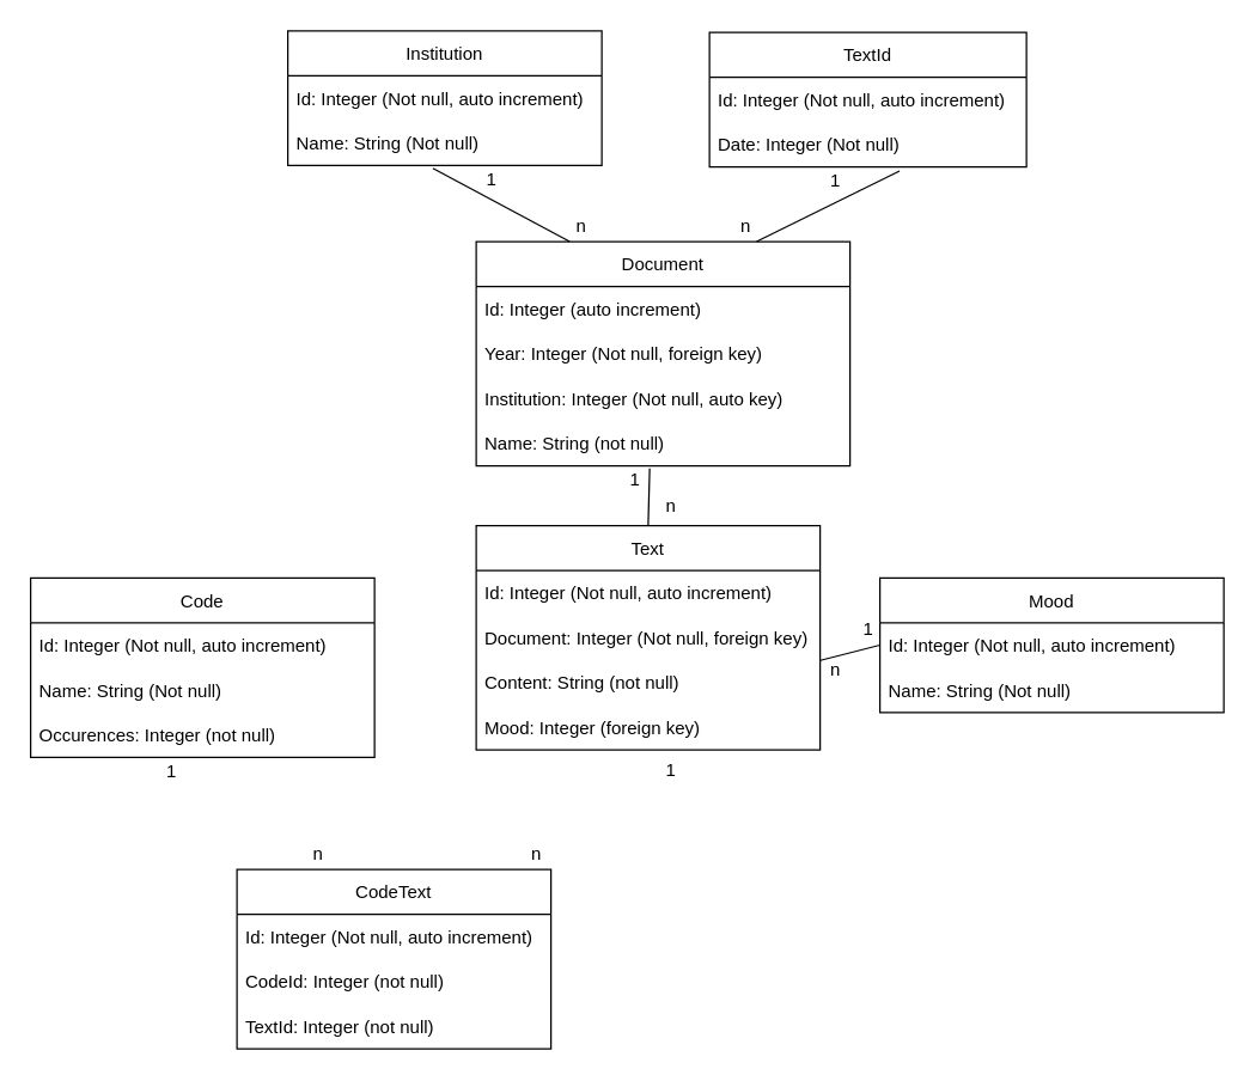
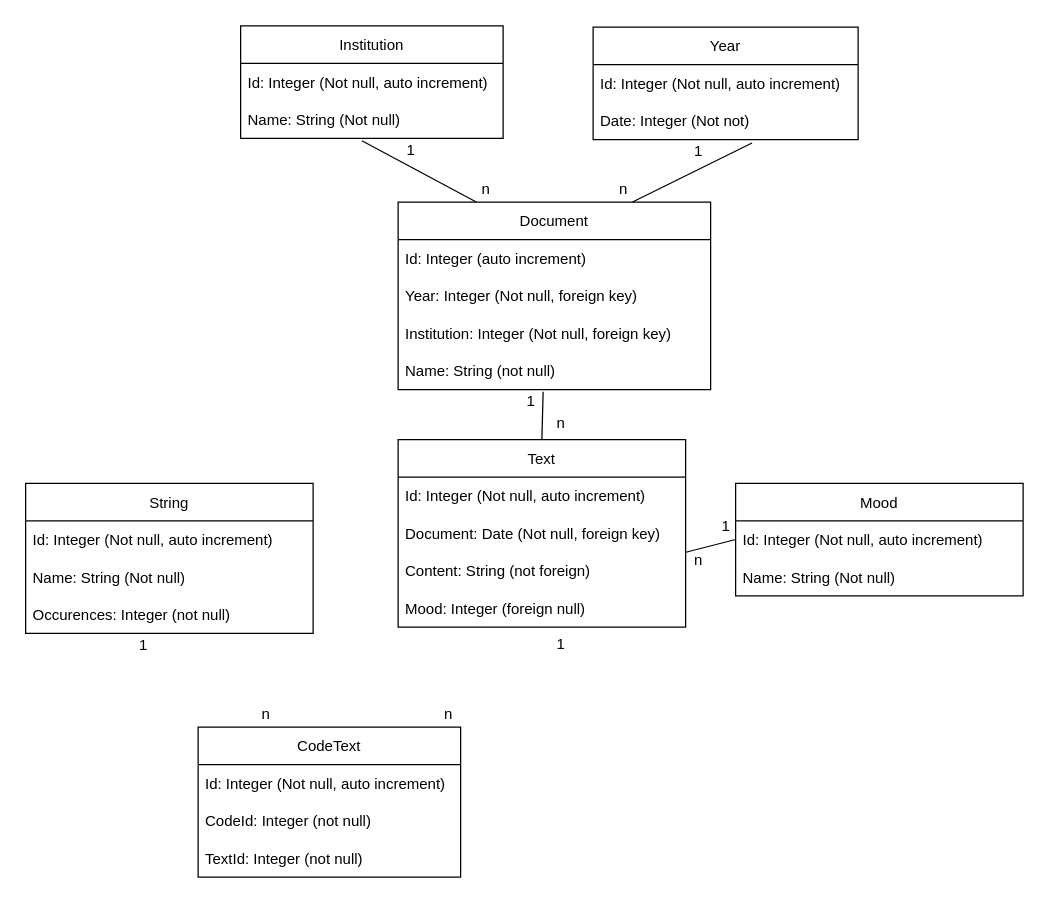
  <mxCell id="0" />
  <mxCell id="1" parent="0" />
- <mxCell id="2" value="Code" style="swimlane;fontStyle=0;childLayout=stackLayout;horizontal=1;startSize=30;horizontalStack=0;resizeParent=1;resizeParentMax=0;resizeLast=0;collapsible=1;marginBottom=0;" parent="1" vertex="1"><mxGeometry x="20" y="386" width="230" height="120" as="geometry" /></mxCell>
+ <mxCell id="2" value="String" style="swimlane;fontStyle=0;childLayout=stackLayout;horizontal=1;startSize=30;horizontalStack=0;resizeParent=1;resizeParentMax=0;resizeLast=0;collapsible=1;marginBottom=0;" parent="1" vertex="1"><mxGeometry x="20" y="386" width="230" height="120" as="geometry" /></mxCell>
  <mxCell id="3" value="Id: Integer (Not null, auto increment)" style="text;strokeColor=none;fillColor=none;align=left;verticalAlign=middle;spacingLeft=4;spacingRight=4;overflow=hidden;points=[[0,0.5],[1,0.5]];portConstraint=eastwest;rotatable=0;" parent="2" vertex="1"><mxGeometry y="30" width="230" height="30" as="geometry" /></mxCell>
  <mxCell id="4" value="Name: String (Not null) " style="text;strokeColor=none;fillColor=none;align=left;verticalAlign=middle;spacingLeft=4;spacingRight=4;overflow=hidden;points=[[0,0.5],[1,0.5]];portConstraint=eastwest;rotatable=0;" parent="2" vertex="1"><mxGeometry y="60" width="230" height="30" as="geometry" /></mxCell>
  <mxCell id="5" value="Occurences: Integer (not null)" style="text;strokeColor=none;fillColor=none;align=left;verticalAlign=middle;spacingLeft=4;spacingRight=4;overflow=hidden;points=[[0,0.5],[1,0.5]];portConstraint=eastwest;rotatable=0;" parent="2" vertex="1"><mxGeometry y="90" width="230" height="30" as="geometry" /></mxCell>
  <mxCell id="6" value="Mood" style="swimlane;fontStyle=0;childLayout=stackLayout;horizontal=1;startSize=30;horizontalStack=0;resizeParent=1;resizeParentMax=0;resizeLast=0;collapsible=1;marginBottom=0;" parent="1" vertex="1"><mxGeometry x="588" y="386" width="230" height="90" as="geometry" /></mxCell>
  <mxCell id="7" value="Id: Integer (Not null, auto increment)" style="text;strokeColor=none;fillColor=none;align=left;verticalAlign=middle;spacingLeft=4;spacingRight=4;overflow=hidden;points=[[0,0.5],[1,0.5]];portConstraint=eastwest;rotatable=0;" parent="6" vertex="1"><mxGeometry y="30" width="230" height="30" as="geometry" /></mxCell>
  <mxCell id="8" value="Name: String (Not null)" style="text;strokeColor=none;fillColor=none;align=left;verticalAlign=middle;spacingLeft=4;spacingRight=4;overflow=hidden;points=[[0,0.5],[1,0.5]];portConstraint=eastwest;rotatable=0;" parent="6" vertex="1"><mxGeometry y="60" width="230" height="30" as="geometry" /></mxCell>
  <mxCell id="9" value="Text" style="swimlane;fontStyle=0;childLayout=stackLayout;horizontal=1;startSize=30;horizontalStack=0;resizeParent=1;resizeParentMax=0;resizeLast=0;collapsible=1;marginBottom=0;" parent="1" vertex="1"><mxGeometry x="318" y="351" width="230" height="150" as="geometry" /></mxCell>
  <mxCell id="10" value="Id: Integer (Not null, auto increment)" style="text;strokeColor=none;fillColor=none;align=left;verticalAlign=middle;spacingLeft=4;spacingRight=4;overflow=hidden;points=[[0,0.5],[1,0.5]];portConstraint=eastwest;rotatable=0;" parent="9" vertex="1"><mxGeometry y="30" width="230" height="30" as="geometry" /></mxCell>
- <mxCell id="11" value="Document: Integer (Not null, foreign key)" style="text;strokeColor=none;fillColor=none;align=left;verticalAlign=middle;spacingLeft=4;spacingRight=4;overflow=hidden;points=[[0,0.5],[1,0.5]];portConstraint=eastwest;rotatable=0;" parent="9" vertex="1"><mxGeometry y="60" width="230" height="30" as="geometry" /></mxCell>
- <mxCell id="12" value="Content: String (not null)" style="text;strokeColor=none;fillColor=none;align=left;verticalAlign=middle;spacingLeft=4;spacingRight=4;overflow=hidden;points=[[0,0.5],[1,0.5]];portConstraint=eastwest;rotatable=0;" parent="9" vertex="1"><mxGeometry y="90" width="230" height="30" as="geometry" /></mxCell>
- <mxCell id="13" value="Mood: Integer (foreign key)" style="text;strokeColor=none;fillColor=none;align=left;verticalAlign=middle;spacingLeft=4;spacingRight=4;overflow=hidden;points=[[0,0.5],[1,0.5]];portConstraint=eastwest;rotatable=0;" parent="9" vertex="1"><mxGeometry y="120" width="230" height="30" as="geometry" /></mxCell>
+ <mxCell id="11" value="Document: Date (Not null, foreign key)" style="text;strokeColor=none;fillColor=none;align=left;verticalAlign=middle;spacingLeft=4;spacingRight=4;overflow=hidden;points=[[0,0.5],[1,0.5]];portConstraint=eastwest;rotatable=0;" parent="9" vertex="1"><mxGeometry y="60" width="230" height="30" as="geometry" /></mxCell>
+ <mxCell id="12" value="Content: String (not foreign)" style="text;strokeColor=none;fillColor=none;align=left;verticalAlign=middle;spacingLeft=4;spacingRight=4;overflow=hidden;points=[[0,0.5],[1,0.5]];portConstraint=eastwest;rotatable=0;" parent="9" vertex="1"><mxGeometry y="90" width="230" height="30" as="geometry" /></mxCell>
+ <mxCell id="13" value="Mood: Integer (foreign null)" style="text;strokeColor=none;fillColor=none;align=left;verticalAlign=middle;spacingLeft=4;spacingRight=4;overflow=hidden;points=[[0,0.5],[1,0.5]];portConstraint=eastwest;rotatable=0;" parent="9" vertex="1"><mxGeometry y="120" width="230" height="30" as="geometry" /></mxCell>
  <mxCell id="14" value="Institution" style="swimlane;fontStyle=0;childLayout=stackLayout;horizontal=1;startSize=30;horizontalStack=0;resizeParent=1;resizeParentMax=0;resizeLast=0;collapsible=1;marginBottom=0;" parent="1" vertex="1"><mxGeometry x="192" y="20" width="210" height="90" as="geometry" /></mxCell>
  <mxCell id="15" value="Id: Integer (Not null, auto increment)" style="text;strokeColor=none;fillColor=none;align=left;verticalAlign=middle;spacingLeft=4;spacingRight=4;overflow=hidden;points=[[0,0.5],[1,0.5]];portConstraint=eastwest;rotatable=0;" parent="14" vertex="1"><mxGeometry y="30" width="210" height="30" as="geometry" /></mxCell>
  <mxCell id="16" value="Name: String (Not null)" style="text;strokeColor=none;fillColor=none;align=left;verticalAlign=middle;spacingLeft=4;spacingRight=4;overflow=hidden;points=[[0,0.5],[1,0.5]];portConstraint=eastwest;rotatable=0;" parent="14" vertex="1"><mxGeometry y="60" width="210" height="30" as="geometry" /></mxCell>
- <mxCell id="17" value="TextId" style="swimlane;fontStyle=0;childLayout=stackLayout;horizontal=1;startSize=30;horizontalStack=0;resizeParent=1;resizeParentMax=0;resizeLast=0;collapsible=1;marginBottom=0;" parent="1" vertex="1"><mxGeometry x="474" y="21" width="212" height="90" as="geometry" /></mxCell>
+ <mxCell id="17" value="Year" style="swimlane;fontStyle=0;childLayout=stackLayout;horizontal=1;startSize=30;horizontalStack=0;resizeParent=1;resizeParentMax=0;resizeLast=0;collapsible=1;marginBottom=0;" parent="1" vertex="1"><mxGeometry x="474" y="21" width="212" height="90" as="geometry" /></mxCell>
  <mxCell id="18" value="Id: Integer (Not null, auto increment)" style="text;strokeColor=none;fillColor=none;align=left;verticalAlign=middle;spacingLeft=4;spacingRight=4;overflow=hidden;points=[[0,0.5],[1,0.5]];portConstraint=eastwest;rotatable=0;" parent="17" vertex="1"><mxGeometry y="30" width="212" height="30" as="geometry" /></mxCell>
- <mxCell id="19" value="Date: Integer (Not null)" style="text;strokeColor=none;fillColor=none;align=left;verticalAlign=middle;spacingLeft=4;spacingRight=4;overflow=hidden;points=[[0,0.5],[1,0.5]];portConstraint=eastwest;rotatable=0;" parent="17" vertex="1"><mxGeometry y="60" width="212" height="30" as="geometry" /></mxCell>
+ <mxCell id="19" value="Date: Integer (Not not)" style="text;strokeColor=none;fillColor=none;align=left;verticalAlign=middle;spacingLeft=4;spacingRight=4;overflow=hidden;points=[[0,0.5],[1,0.5]];portConstraint=eastwest;rotatable=0;" parent="17" vertex="1"><mxGeometry y="60" width="212" height="30" as="geometry" /></mxCell>
  <mxCell id="20" value="Document" style="swimlane;fontStyle=0;childLayout=stackLayout;horizontal=1;startSize=30;horizontalStack=0;resizeParent=1;resizeParentMax=0;resizeLast=0;collapsible=1;marginBottom=0;" parent="1" vertex="1"><mxGeometry x="318" y="161" width="250" height="150" as="geometry" /></mxCell>
  <mxCell id="21" value="Id: Integer (auto increment)" style="text;strokeColor=none;fillColor=none;align=left;verticalAlign=middle;spacingLeft=4;spacingRight=4;overflow=hidden;points=[[0,0.5],[1,0.5]];portConstraint=eastwest;rotatable=0;" parent="20" vertex="1"><mxGeometry y="30" width="250" height="30" as="geometry" /></mxCell>
  <mxCell id="22" value="Year: Integer (Not null, foreign key)" style="text;strokeColor=none;fillColor=none;align=left;verticalAlign=middle;spacingLeft=4;spacingRight=4;overflow=hidden;points=[[0,0.5],[1,0.5]];portConstraint=eastwest;rotatable=0;" parent="20" vertex="1"><mxGeometry y="60" width="250" height="30" as="geometry" /></mxCell>
- <mxCell id="23" value="Institution: Integer (Not null, auto key)" style="text;strokeColor=none;fillColor=none;align=left;verticalAlign=middle;spacingLeft=4;spacingRight=4;overflow=hidden;points=[[0,0.5],[1,0.5]];portConstraint=eastwest;rotatable=0;" parent="20" vertex="1"><mxGeometry y="90" width="250" height="30" as="geometry" /></mxCell>
+ <mxCell id="23" value="Institution: Integer (Not null, foreign key)" style="text;strokeColor=none;fillColor=none;align=left;verticalAlign=middle;spacingLeft=4;spacingRight=4;overflow=hidden;points=[[0,0.5],[1,0.5]];portConstraint=eastwest;rotatable=0;" parent="20" vertex="1"><mxGeometry y="90" width="250" height="30" as="geometry" /></mxCell>
  <mxCell id="24" value="Name: String (not null)" style="text;strokeColor=none;fillColor=none;align=left;verticalAlign=middle;spacingLeft=4;spacingRight=4;overflow=hidden;points=[[0,0.5],[1,0.5]];portConstraint=eastwest;rotatable=0;" parent="20" vertex="1"><mxGeometry y="120" width="250" height="30" as="geometry" /></mxCell>
  <mxCell id="25" value="CodeText" style="swimlane;fontStyle=0;childLayout=stackLayout;horizontal=1;startSize=30;horizontalStack=0;resizeParent=1;resizeParentMax=0;resizeLast=0;collapsible=1;marginBottom=0;" parent="1" vertex="1"><mxGeometry x="158" y="581" width="210" height="120" as="geometry" /></mxCell>
  <mxCell id="26" value="Id: Integer (Not null, auto increment)" style="text;strokeColor=none;fillColor=none;align=left;verticalAlign=middle;spacingLeft=4;spacingRight=4;overflow=hidden;points=[[0,0.5],[1,0.5]];portConstraint=eastwest;rotatable=0;" parent="25" vertex="1"><mxGeometry y="30" width="210" height="30" as="geometry" /></mxCell>
  <mxCell id="27" value="CodeId: Integer (not null)" style="text;strokeColor=none;fillColor=none;align=left;verticalAlign=middle;spacingLeft=4;spacingRight=4;overflow=hidden;points=[[0,0.5],[1,0.5]];portConstraint=eastwest;rotatable=0;" parent="25" vertex="1"><mxGeometry y="60" width="210" height="30" as="geometry" /></mxCell>
  <mxCell id="28" value="TextId: Integer (not null)" style="text;strokeColor=none;fillColor=none;align=left;verticalAlign=middle;spacingLeft=4;spacingRight=4;overflow=hidden;points=[[0,0.5],[1,0.5]];portConstraint=eastwest;rotatable=0;" parent="25" vertex="1"><mxGeometry y="90" width="210" height="30" as="geometry" /></mxCell>
  <mxCell id="29" value="1" style="text;html=1;align=center;verticalAlign=middle;resizable=0;points=[];autosize=1;strokeColor=none;fillColor=none;" parent="1" vertex="1"><mxGeometry x="104" y="506" width="20" height="20" as="geometry" /></mxCell>
  <mxCell id="30" value="n" style="text;html=1;align=center;verticalAlign=middle;resizable=0;points=[];autosize=1;strokeColor=none;fillColor=none;" parent="1" vertex="1"><mxGeometry x="202" y="561" width="20" height="20" as="geometry" /></mxCell>
  <mxCell id="31" value="n" style="text;html=1;align=center;verticalAlign=middle;resizable=0;points=[];autosize=1;strokeColor=none;fillColor=none;" parent="1" vertex="1"><mxGeometry x="348" y="561" width="20" height="20" as="geometry" /></mxCell>
  <mxCell id="32" value="1" style="text;html=1;align=center;verticalAlign=middle;resizable=0;points=[];autosize=1;strokeColor=none;fillColor=none;" parent="1" vertex="1"><mxGeometry x="438" y="505" width="20" height="20" as="geometry" /></mxCell>
  <mxCell id="33" value="" style="endArrow=none;html=1;rounded=0;exitX=0.5;exitY=0;exitDx=0;exitDy=0;entryX=0.464;entryY=1.062;entryDx=0;entryDy=0;entryPerimeter=0;" parent="1" source="9" target="24" edge="1"><mxGeometry width="50" height="50" relative="1" as="geometry"><mxPoint x="348" y="281" as="sourcePoint" /><mxPoint x="398" y="231" as="targetPoint" /></mxGeometry></mxCell>
  <mxCell id="34" value="n" style="text;html=1;align=center;verticalAlign=middle;resizable=0;points=[];autosize=1;strokeColor=none;fillColor=none;" parent="1" vertex="1"><mxGeometry x="438" y="328" width="20" height="20" as="geometry" /></mxCell>
  <mxCell id="35" value="1" style="text;html=1;align=center;verticalAlign=middle;resizable=0;points=[];autosize=1;strokeColor=none;fillColor=none;" parent="1" vertex="1"><mxGeometry x="414" y="311" width="20" height="20" as="geometry" /></mxCell>
  <mxCell id="36" value="" style="endArrow=none;html=1;rounded=0;entryX=0.25;entryY=0;entryDx=0;entryDy=0;" parent="1" target="20" edge="1"><mxGeometry width="50" height="50" relative="1" as="geometry"><mxPoint x="289" y="112" as="sourcePoint" /><mxPoint x="398" y="141" as="targetPoint" /></mxGeometry></mxCell>
  <mxCell id="37" value="" style="endArrow=none;html=1;rounded=0;exitX=0.75;exitY=0;exitDx=0;exitDy=0;entryX=0.47;entryY=1.094;entryDx=0;entryDy=0;entryPerimeter=0;" parent="1" source="20" edge="1"><mxGeometry width="50" height="50" relative="1" as="geometry"><mxPoint x="348" y="191" as="sourcePoint" /><mxPoint x="601.14" y="113.82" as="targetPoint" /></mxGeometry></mxCell>
  <mxCell id="38" value="1" style="text;html=1;align=center;verticalAlign=middle;resizable=0;points=[];autosize=1;strokeColor=none;fillColor=none;" parent="1" vertex="1"><mxGeometry x="318" y="110" width="20" height="20" as="geometry" /></mxCell>
  <mxCell id="39" value="n" style="text;html=1;align=center;verticalAlign=middle;resizable=0;points=[];autosize=1;strokeColor=none;fillColor=none;" parent="1" vertex="1"><mxGeometry x="378" y="141" width="20" height="20" as="geometry" /></mxCell>
  <mxCell id="40" value="n" style="text;html=1;align=center;verticalAlign=middle;resizable=0;points=[];autosize=1;strokeColor=none;fillColor=none;" parent="1" vertex="1"><mxGeometry x="488" y="141" width="20" height="20" as="geometry" /></mxCell>
  <mxCell id="41" value="1" style="text;html=1;align=center;verticalAlign=middle;resizable=0;points=[];autosize=1;strokeColor=none;fillColor=none;" parent="1" vertex="1"><mxGeometry x="548" y="111" width="20" height="20" as="geometry" /></mxCell>
  <mxCell id="42" value="" style="endArrow=none;html=1;rounded=0;exitX=0;exitY=0.5;exitDx=0;exitDy=0;entryX=1.001;entryY=1.007;entryDx=0;entryDy=0;entryPerimeter=0;" parent="1" source="7" target="11" edge="1"><mxGeometry width="50" height="50" relative="1" as="geometry"><mxPoint x="320" y="411" as="sourcePoint" /><mxPoint x="370" y="361" as="targetPoint" /></mxGeometry></mxCell>
  <mxCell id="43" value="n" style="text;html=1;align=center;verticalAlign=middle;resizable=0;points=[];autosize=1;strokeColor=none;fillColor=none;" parent="1" vertex="1"><mxGeometry x="548" y="438" width="20" height="20" as="geometry" /></mxCell>
  <mxCell id="44" value="1" style="text;html=1;align=center;verticalAlign=middle;resizable=0;points=[];autosize=1;strokeColor=none;fillColor=none;" parent="1" vertex="1"><mxGeometry x="570" y="411" width="20" height="20" as="geometry" /></mxCell>
